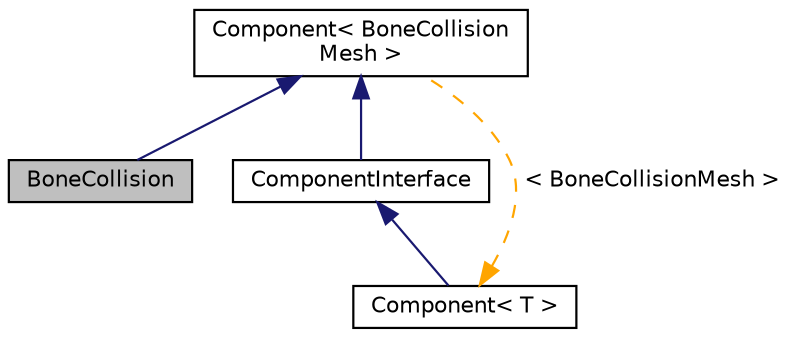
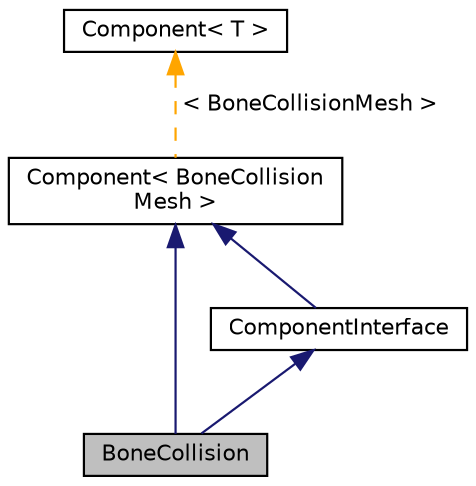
  digraph {
    node [color=black fillcolor=white fontname=Helvetica fontsize=10 shape=record style=filled]
    edge [color=midnightblue dir=back fontname=Helvetica fontsize=10 labelfontname=Helvetica labelfontsize=10 style=solid]
    n1 [fillcolor=grey75 fontcolor=black height=0.2 label=BoneCollision width=0.4]
    n2 [height=0.2 label="Component\< BoneCollision\lMesh \>" width=0.4]
    n3 [height=0.2 label=ComponentInterface width=0.4]
    n4 [height=0.2 label="Component\< T \>" width=0.4]
    n2 -> n1
    n2 -> n3
-   n3 -> n4
+   n3 -> n1
    n4 -> n2 [color=orange label=" \< BoneCollisionMesh \>" style=dashed]
  }
